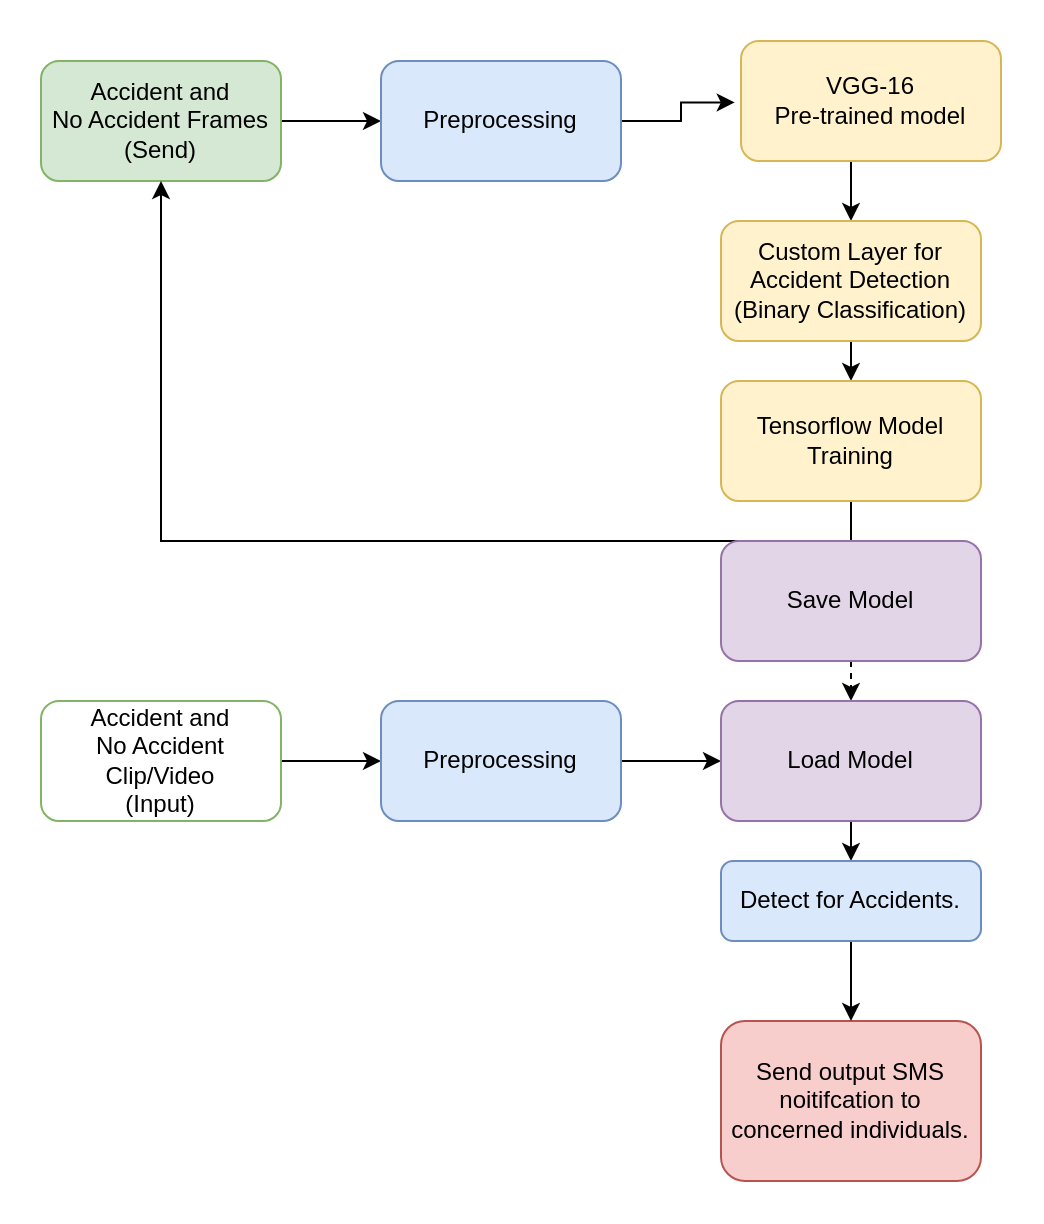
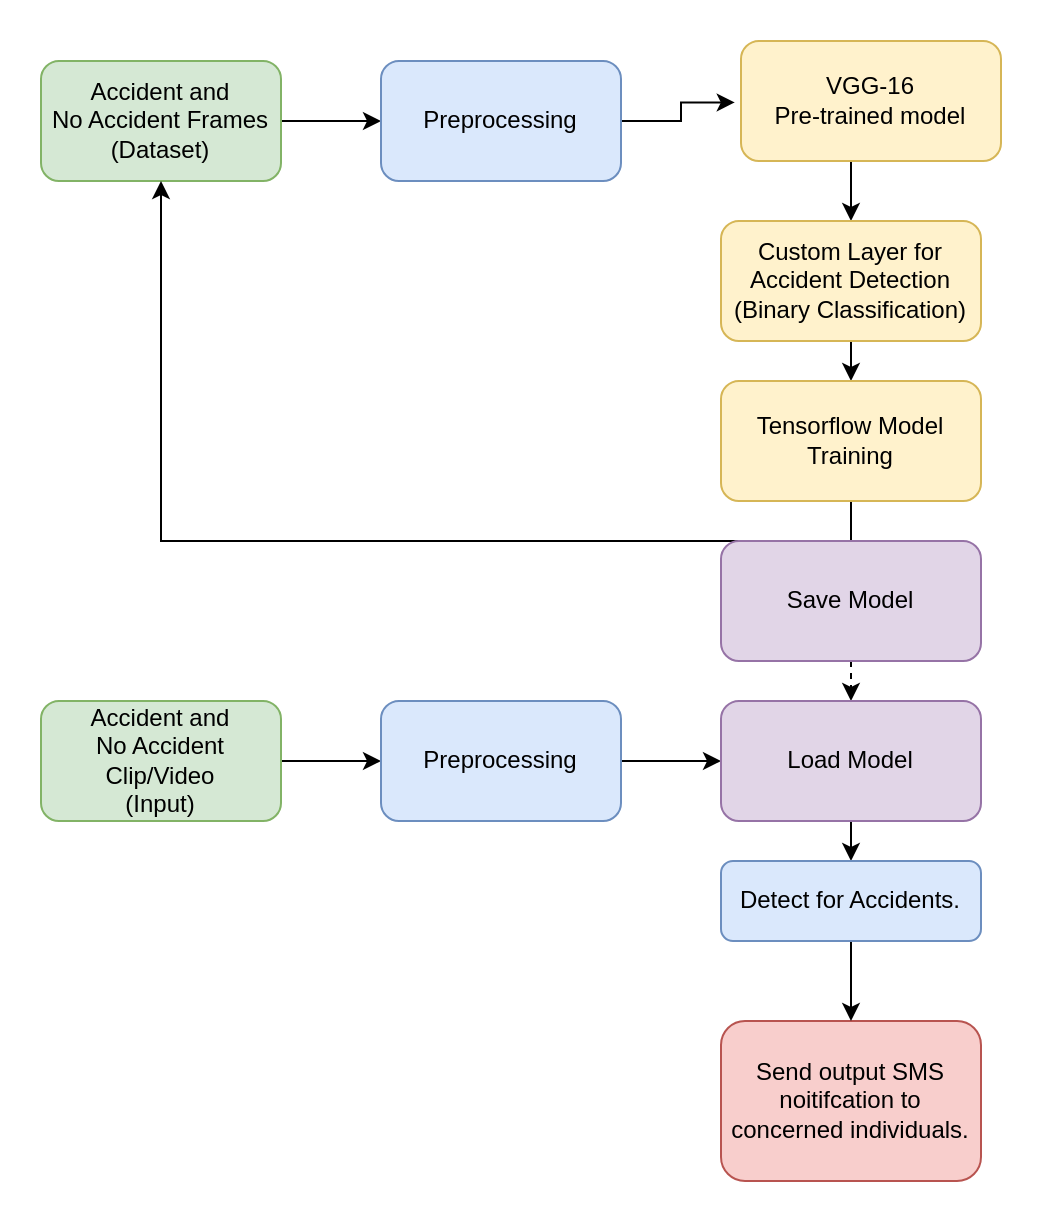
  <mxCell id="0" />
  <mxCell id="1" parent="0" />
  <mxCell id="2" style="edgeStyle=orthogonalEdgeStyle;rounded=0;orthogonalLoop=1;jettySize=auto;html=1;exitX=1;exitY=0.5;exitDx=0;exitDy=0;entryX=0;entryY=0.5;entryDx=0;entryDy=0;" edge="1" parent="1" source="3" target="5"><mxGeometry relative="1" as="geometry" /></mxCell>
- <mxCell id="3" value="Accident and &lt;br&gt;No Accident Frames&lt;br&gt;(Send)" style="rounded=1;whiteSpace=wrap;html=1;fillColor=#d5e8d4;strokeColor=#82b366;" vertex="1" parent="1"><mxGeometry x="20" y="30" width="120" height="60" as="geometry" /></mxCell>
+ <mxCell id="3" value="Accident and &lt;br&gt;No Accident Frames&lt;br&gt;(Dataset)" style="rounded=1;whiteSpace=wrap;html=1;fillColor=#d5e8d4;strokeColor=#82b366;" vertex="1" parent="1"><mxGeometry x="20" y="30" width="120" height="60" as="geometry" /></mxCell>
  <mxCell id="4" style="edgeStyle=orthogonalEdgeStyle;rounded=0;orthogonalLoop=1;jettySize=auto;html=1;exitX=1;exitY=0.5;exitDx=0;exitDy=0;entryX=-0.024;entryY=0.512;entryDx=0;entryDy=0;entryPerimeter=0;" edge="1" parent="1" source="5" target="7"><mxGeometry relative="1" as="geometry" /></mxCell>
  <mxCell id="5" value="Preprocessing" style="rounded=1;whiteSpace=wrap;html=1;fillColor=#dae8fc;strokeColor=#6c8ebf;" vertex="1" parent="1"><mxGeometry x="190" y="30" width="120" height="60" as="geometry" /></mxCell>
  <mxCell id="6" style="edgeStyle=orthogonalEdgeStyle;rounded=0;orthogonalLoop=1;jettySize=auto;html=1;exitX=0.5;exitY=1;exitDx=0;exitDy=0;entryX=0.5;entryY=0;entryDx=0;entryDy=0;" edge="1" parent="1" source="7" target="13"><mxGeometry relative="1" as="geometry" /></mxCell>
  <mxCell id="7" value="VGG-16 &lt;br&gt;Pre-trained model" style="rounded=1;whiteSpace=wrap;html=1;glass=0;fillColor=#fff2cc;strokeColor=#d6b656;" vertex="1" parent="1"><mxGeometry x="370" y="20" width="130" height="60" as="geometry" /></mxCell>
  <mxCell id="8" style="edgeStyle=orthogonalEdgeStyle;rounded=0;orthogonalLoop=1;jettySize=auto;html=1;exitX=1;exitY=0.5;exitDx=0;exitDy=0;entryX=0;entryY=0.5;entryDx=0;entryDy=0;" edge="1" parent="1" source="9" target="11"><mxGeometry relative="1" as="geometry" /></mxCell>
- <mxCell id="9" value="Accident and &lt;br&gt;No Accident Clip/Video&lt;br&gt;(Input)" style="rounded=1;whiteSpace=wrap;html=1;fillColor=#ffffff;strokeColor=#82b366;" vertex="1" parent="1"><mxGeometry x="20" y="350" width="120" height="60" as="geometry" /></mxCell>
+ <mxCell id="9" value="Accident and &lt;br&gt;No Accident Clip/Video&lt;br&gt;(Input)" style="rounded=1;whiteSpace=wrap;html=1;fillColor=#d5e8d4;strokeColor=#82b366;" vertex="1" parent="1"><mxGeometry x="20" y="350" width="120" height="60" as="geometry" /></mxCell>
  <mxCell id="10" style="edgeStyle=orthogonalEdgeStyle;rounded=0;orthogonalLoop=1;jettySize=auto;html=1;exitX=1;exitY=0.5;exitDx=0;exitDy=0;entryX=0;entryY=0.5;entryDx=0;entryDy=0;" edge="1" parent="1" source="11" target="20"><mxGeometry relative="1" as="geometry" /></mxCell>
  <mxCell id="11" value="Preprocessing" style="rounded=1;whiteSpace=wrap;html=1;fillColor=#dae8fc;strokeColor=#6c8ebf;" vertex="1" parent="1"><mxGeometry x="190" y="350" width="120" height="60" as="geometry" /></mxCell>
  <mxCell id="12" style="edgeStyle=orthogonalEdgeStyle;rounded=0;orthogonalLoop=1;jettySize=auto;html=1;exitX=0.5;exitY=1;exitDx=0;exitDy=0;entryX=0.5;entryY=0;entryDx=0;entryDy=0;" edge="1" parent="1" source="13" target="16"><mxGeometry relative="1" as="geometry" /></mxCell>
  <mxCell id="13" value="Custom Layer for Accident Detection&lt;br&gt;(Binary Classification)" style="rounded=1;whiteSpace=wrap;html=1;fillColor=#fff2cc;strokeColor=#d6b656;" vertex="1" parent="1"><mxGeometry x="360" y="110" width="130" height="60" as="geometry" /></mxCell>
  <mxCell id="14" value="Send output SMS noitifcation to concerned individuals." style="rounded=1;whiteSpace=wrap;html=1;fillColor=#f8cecc;strokeColor=#b85450;" vertex="1" parent="1"><mxGeometry x="360" y="510" width="130" height="80" as="geometry" /></mxCell>
  <mxCell id="15" style="edgeStyle=orthogonalEdgeStyle;rounded=0;orthogonalLoop=1;jettySize=auto;html=1;exitX=0.5;exitY=1;exitDx=0;exitDy=0;" edge="1" parent="1" source="16" target="3"><mxGeometry relative="1" as="geometry" /></mxCell>
  <mxCell id="16" value="Tensorflow Model Training" style="rounded=1;whiteSpace=wrap;html=1;fillColor=#fff2cc;strokeColor=#d6b656;" vertex="1" parent="1"><mxGeometry x="360" y="190" width="130" height="60" as="geometry" /></mxCell>
  <mxCell id="17" style="edgeStyle=orthogonalEdgeStyle;rounded=0;orthogonalLoop=1;jettySize=auto;html=1;exitX=0.5;exitY=1;exitDx=0;exitDy=0;entryX=0.5;entryY=0;entryDx=0;entryDy=0;dashed=1;" edge="1" parent="1" source="18" target="20"><mxGeometry relative="1" as="geometry" /></mxCell>
  <mxCell id="18" value="Save Model" style="rounded=1;whiteSpace=wrap;html=1;fillColor=#e1d5e7;strokeColor=#9673a6;" vertex="1" parent="1"><mxGeometry x="360" y="270" width="130" height="60" as="geometry" /></mxCell>
  <mxCell id="19" style="edgeStyle=orthogonalEdgeStyle;rounded=0;orthogonalLoop=1;jettySize=auto;html=1;exitX=0.5;exitY=1;exitDx=0;exitDy=0;entryX=0.5;entryY=0;entryDx=0;entryDy=0;" edge="1" parent="1" source="20" target="22"><mxGeometry relative="1" as="geometry" /></mxCell>
  <mxCell id="20" value="Load Model" style="rounded=1;whiteSpace=wrap;html=1;fillColor=#e1d5e7;strokeColor=#9673a6;" vertex="1" parent="1"><mxGeometry x="360" y="350" width="130" height="60" as="geometry" /></mxCell>
  <mxCell id="21" value="" style="edgeStyle=orthogonalEdgeStyle;rounded=0;orthogonalLoop=1;jettySize=auto;html=1;" edge="1" parent="1" source="22" target="14"><mxGeometry relative="1" as="geometry" /></mxCell>
  <mxCell id="22" value="Detect for Accidents." style="rounded=1;whiteSpace=wrap;html=1;fillColor=#dae8fc;strokeColor=#6c8ebf;" vertex="1" parent="1"><mxGeometry x="360" y="430" width="130" height="40" as="geometry" /></mxCell>
